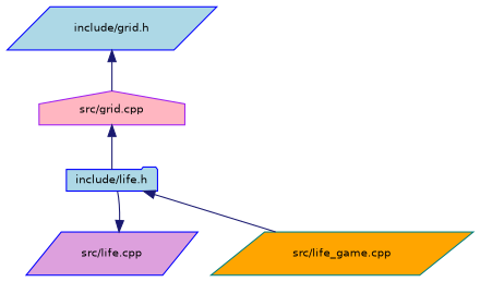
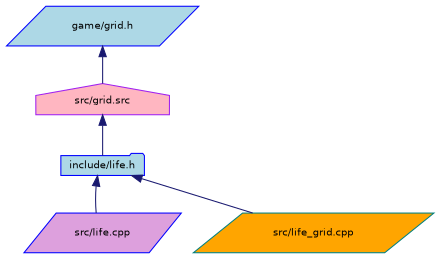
  digraph {
    node [color=blue fillcolor=lightblue fontname=Helvetica fontsize=10 shape=parallelogram style=filled]
    edge [color=midnightblue dir=back fontname=Helvetica fontsize=10 labelfontname=Helvetica labelfontsize=10 style=solid]
-   n1 [fontcolor=black height=0.2 label="include/grid.h" width=0.4]
-   n2 [color=purple fillcolor=lightpink height=0.2 label="src/grid.cpp" shape=house width=0.4]
+   n1 [fontcolor=black height=0.2 label="game/grid.h" width=0.4]
+   n2 [color=purple fillcolor=lightpink height=0.2 label="src/grid.src" shape=house width=0.4]
    n3 [height=0.2 label="include/life.h" shape=folder width=0.4]
    n4 [fillcolor=plum height=0.2 label="src/life.cpp" width=0.4]
-   n5 [color=teal fillcolor=orange height=0.2 label="src/life_game.cpp" width=0.4]
+   n5 [color=teal fillcolor=orange height=0.2 label="src/life_grid.cpp" width=0.4]
    n1 -> n2
    n2 -> n3
-   n4 -> n3
+   n3 -> n4
    n3 -> n5
  }
